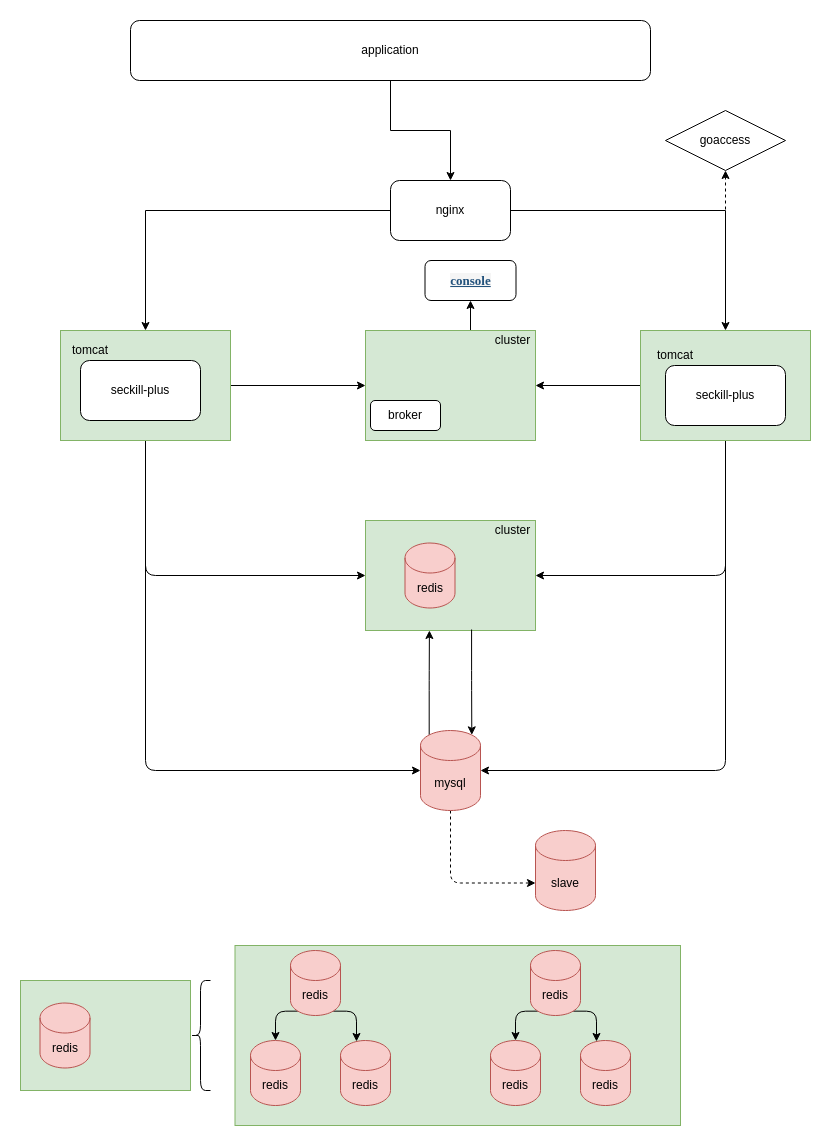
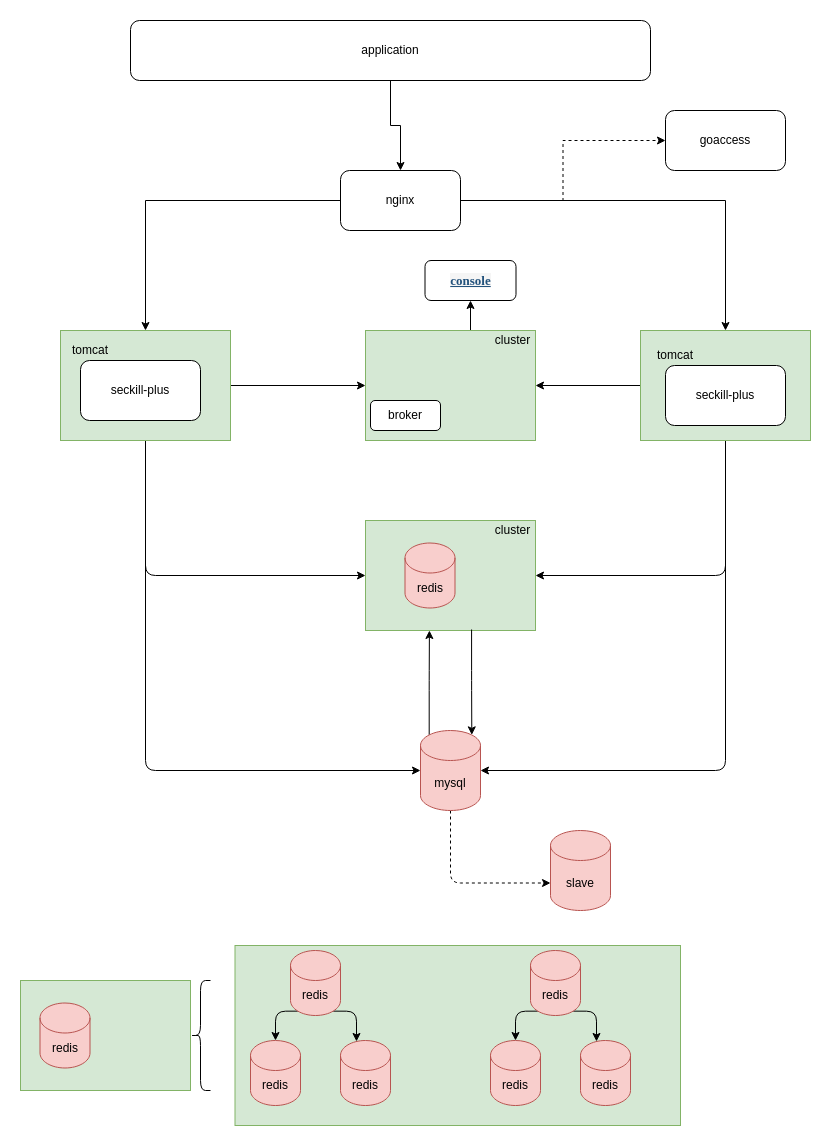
  <mxCell id="0" />
  <mxCell id="1" parent="0" />
  <mxCell id="2" value="" style="rounded=0;whiteSpace=wrap;html=1;fillColor=#d5e8d4;strokeColor=#82b366;" parent="1" vertex="1"><mxGeometry x="234.5" y="945" width="445.5" height="180" as="geometry" /></mxCell>
  <mxCell id="3" style="edgeStyle=orthogonalEdgeStyle;rounded=0;orthogonalLoop=1;jettySize=auto;html=1;exitX=0.5;exitY=0;exitDx=0;exitDy=0;entryX=0.5;entryY=1;entryDx=0;entryDy=0;" parent="1" source="4" target="26" edge="1"><mxGeometry relative="1" as="geometry" /></mxCell>
  <mxCell id="4" value="" style="rounded=0;whiteSpace=wrap;html=1;fillColor=#d5e8d4;strokeColor=#82b366;" parent="1" vertex="1"><mxGeometry x="365" y="330" width="170" height="110" as="geometry" /></mxCell>
  <mxCell id="5" style="edgeStyle=orthogonalEdgeStyle;rounded=0;orthogonalLoop=1;jettySize=auto;html=1;exitX=1;exitY=0.5;exitDx=0;exitDy=0;entryX=0;entryY=0.5;entryDx=0;entryDy=0;" parent="1" source="8" target="4" edge="1"><mxGeometry relative="1" as="geometry" /></mxCell>
  <mxCell id="6" style="edgeStyle=orthogonalEdgeStyle;rounded=1;orthogonalLoop=1;jettySize=auto;html=1;exitX=0.5;exitY=1;exitDx=0;exitDy=0;entryX=0;entryY=0.5;entryDx=0;entryDy=0;entryPerimeter=0;" parent="1" source="8" target="33" edge="1"><mxGeometry relative="1" as="geometry" /></mxCell>
  <mxCell id="7" style="edgeStyle=orthogonalEdgeStyle;rounded=1;orthogonalLoop=1;jettySize=auto;html=1;exitX=0.5;exitY=1;exitDx=0;exitDy=0;entryX=0;entryY=0.5;entryDx=0;entryDy=0;" parent="1" source="8" target="27" edge="1"><mxGeometry relative="1" as="geometry" /></mxCell>
  <mxCell id="8" value="" style="rounded=0;whiteSpace=wrap;html=1;fillColor=#d5e8d4;strokeColor=#82b366;" parent="1" vertex="1"><mxGeometry x="60" y="330" width="170" height="110" as="geometry" /></mxCell>
  <mxCell id="9" style="edgeStyle=orthogonalEdgeStyle;rounded=0;orthogonalLoop=1;jettySize=auto;html=1;exitX=0.5;exitY=1;exitDx=0;exitDy=0;" parent="1" source="10" target="14" edge="1"><mxGeometry relative="1" as="geometry" /></mxCell>
  <mxCell id="10" value="application" style="rounded=1;whiteSpace=wrap;html=1;" parent="1" vertex="1"><mxGeometry x="130" y="20" width="520" height="60" as="geometry" /></mxCell>
  <mxCell id="11" value="" style="edgeStyle=orthogonalEdgeStyle;rounded=0;orthogonalLoop=1;jettySize=auto;html=1;dashed=1;" parent="1" source="14" target="15" edge="1"><mxGeometry relative="1" as="geometry" /></mxCell>
  <mxCell id="12" style="edgeStyle=orthogonalEdgeStyle;rounded=0;orthogonalLoop=1;jettySize=auto;html=1;entryX=0.5;entryY=0;entryDx=0;entryDy=0;" parent="1" source="14" target="8" edge="1"><mxGeometry relative="1" as="geometry" /></mxCell>
  <mxCell id="13" style="edgeStyle=orthogonalEdgeStyle;rounded=0;orthogonalLoop=1;jettySize=auto;html=1;exitX=1;exitY=0.5;exitDx=0;exitDy=0;entryX=0.5;entryY=0;entryDx=0;entryDy=0;" parent="1" source="14" target="21" edge="1"><mxGeometry relative="1" as="geometry" /></mxCell>
- <mxCell id="14" value="nginx" style="rounded=1;whiteSpace=wrap;html=1;" parent="1" vertex="1"><mxGeometry x="390" y="180" width="120" height="60" as="geometry" /></mxCell>
- <mxCell id="15" value="goaccess" style="rhombus;whiteSpace=wrap;html=1;" parent="1" vertex="1"><mxGeometry x="665" y="110" width="120" height="60" as="geometry" /></mxCell>
+ <mxCell id="14" value="nginx" style="rounded=1;whiteSpace=wrap;html=1;" parent="1" vertex="1"><mxGeometry x="340" y="170" width="120" height="60" as="geometry" /></mxCell>
+ <mxCell id="15" value="goaccess" style="whiteSpace=wrap;html=1;rounded=1;" parent="1" vertex="1"><mxGeometry x="665" y="110" width="120" height="60" as="geometry" /></mxCell>
  <mxCell id="16" value="seckill-plus" style="rounded=1;whiteSpace=wrap;html=1;" parent="1" vertex="1"><mxGeometry x="80" y="360" width="120" height="60" as="geometry" /></mxCell>
  <mxCell id="17" value="tomcat" style="text;html=1;strokeColor=none;fillColor=none;align=center;verticalAlign=middle;whiteSpace=wrap;rounded=0;" parent="1" vertex="1"><mxGeometry x="70" y="340" width="40" height="20" as="geometry" /></mxCell>
  <mxCell id="18" style="edgeStyle=orthogonalEdgeStyle;rounded=0;orthogonalLoop=1;jettySize=auto;html=1;exitX=0;exitY=0.5;exitDx=0;exitDy=0;entryX=1;entryY=0.5;entryDx=0;entryDy=0;" parent="1" source="21" target="4" edge="1"><mxGeometry relative="1" as="geometry" /></mxCell>
  <mxCell id="19" style="edgeStyle=orthogonalEdgeStyle;rounded=1;orthogonalLoop=1;jettySize=auto;html=1;exitX=0.5;exitY=1;exitDx=0;exitDy=0;entryX=1;entryY=0.5;entryDx=0;entryDy=0;" parent="1" source="21" target="27" edge="1"><mxGeometry relative="1" as="geometry" /></mxCell>
  <mxCell id="20" style="edgeStyle=orthogonalEdgeStyle;rounded=1;orthogonalLoop=1;jettySize=auto;html=1;exitX=0.5;exitY=1;exitDx=0;exitDy=0;entryX=1;entryY=0.5;entryDx=0;entryDy=0;entryPerimeter=0;" parent="1" source="21" target="33" edge="1"><mxGeometry relative="1" as="geometry" /></mxCell>
  <mxCell id="21" value="" style="rounded=0;whiteSpace=wrap;html=1;fillColor=#d5e8d4;strokeColor=#82b366;" parent="1" vertex="1"><mxGeometry x="640" y="330" width="170" height="110" as="geometry" /></mxCell>
  <mxCell id="22" value="seckill-plus" style="rounded=1;whiteSpace=wrap;html=1;" parent="1" vertex="1"><mxGeometry x="665" y="365" width="120" height="60" as="geometry" /></mxCell>
  <mxCell id="23" value="tomcat" style="text;html=1;strokeColor=none;fillColor=none;align=center;verticalAlign=middle;whiteSpace=wrap;rounded=0;" parent="1" vertex="1"><mxGeometry x="655" y="345" width="40" height="20" as="geometry" /></mxCell>
  <mxCell id="24" value="cluster" style="text;html=1;strokeColor=none;fillColor=none;align=center;verticalAlign=middle;whiteSpace=wrap;rounded=0;" parent="1" vertex="1"><mxGeometry x="490" y="330" width="45" height="20" as="geometry" /></mxCell>
  <mxCell id="25" value="broker" style="rounded=1;whiteSpace=wrap;html=1;" parent="1" vertex="1"><mxGeometry x="370" y="400" width="70" height="30" as="geometry" /></mxCell>
  <mxCell id="26" value="&lt;a title=&quot;dev-rmqconsole&quot; class=&quot;ng-binding ng-scope&quot; href=&quot;http://101.132.45.28:9000/#/containers/6a19876e6a6150ef98e3a4e2c7f98ddf0d389a9210be89b289be32bb20b7504d&quot; style=&quot;box-sizing: border-box ; background-color: rgb(245 , 245 , 245) ; color: rgb(35 , 82 , 124) ; outline: 0px ; font-size: 13px ; font-family: &amp;#34;montserrat&amp;#34;&quot;&gt;&lt;b&gt;console&lt;/b&gt;&lt;/a&gt;" style="rounded=1;whiteSpace=wrap;html=1;" parent="1" vertex="1"><mxGeometry x="424.5" y="260" width="91" height="40" as="geometry" /></mxCell>
  <mxCell id="27" value="" style="rounded=0;whiteSpace=wrap;html=1;fillColor=#d5e8d4;strokeColor=#82b366;" parent="1" vertex="1"><mxGeometry x="365" y="520" width="170" height="110" as="geometry" /></mxCell>
  <mxCell id="28" value="cluster" style="text;html=1;strokeColor=none;fillColor=none;align=center;verticalAlign=middle;whiteSpace=wrap;rounded=0;" parent="1" vertex="1"><mxGeometry x="490" y="520" width="45" height="20" as="geometry" /></mxCell>
  <mxCell id="29" value="redis" style="shape=cylinder3;whiteSpace=wrap;html=1;boundedLbl=1;backgroundOutline=1;size=15;fillColor=#f8cecc;strokeColor=#b85450;" parent="1" vertex="1"><mxGeometry x="404.5" y="542.5" width="50" height="65" as="geometry" /></mxCell>
  <mxCell id="30" style="edgeStyle=orthogonalEdgeStyle;rounded=1;orthogonalLoop=1;jettySize=auto;html=1;exitX=0.145;exitY=0;exitDx=0;exitDy=4.35;exitPerimeter=0;entryX=0.376;entryY=1;entryDx=0;entryDy=0;entryPerimeter=0;" parent="1" source="33" target="27" edge="1"><mxGeometry relative="1" as="geometry" /></mxCell>
  <mxCell id="31" style="edgeStyle=orthogonalEdgeStyle;rounded=1;orthogonalLoop=1;jettySize=auto;html=1;exitX=0.624;exitY=0.991;exitDx=0;exitDy=0;exitPerimeter=0;entryX=0.855;entryY=0;entryDx=0;entryDy=4.35;entryPerimeter=0;" parent="1" source="27" target="33" edge="1"><mxGeometry relative="1" as="geometry" /></mxCell>
  <mxCell id="32" style="edgeStyle=orthogonalEdgeStyle;rounded=1;orthogonalLoop=1;jettySize=auto;html=1;exitX=0.5;exitY=1;exitDx=0;exitDy=0;exitPerimeter=0;entryX=0;entryY=0;entryDx=0;entryDy=52.5;entryPerimeter=0;dashed=1;" parent="1" source="33" target="34" edge="1"><mxGeometry relative="1" as="geometry" /></mxCell>
  <mxCell id="33" value="mysql" style="shape=cylinder3;whiteSpace=wrap;html=1;boundedLbl=1;backgroundOutline=1;size=15;fillColor=#f8cecc;strokeColor=#b85450;" parent="1" vertex="1"><mxGeometry x="420" y="730" width="60" height="80" as="geometry" /></mxCell>
- <mxCell id="34" value="slave" style="shape=cylinder3;whiteSpace=wrap;html=1;boundedLbl=1;backgroundOutline=1;size=15;fillColor=#f8cecc;strokeColor=#b85450;" parent="1" vertex="1"><mxGeometry x="535" y="830" width="60" height="80" as="geometry" /></mxCell>
+ <mxCell id="34" value="slave" style="shape=cylinder3;whiteSpace=wrap;html=1;boundedLbl=1;backgroundOutline=1;size=15;fillColor=#f8cecc;strokeColor=#b85450;" parent="1" vertex="1"><mxGeometry x="550" y="830" width="60" height="80" as="geometry" /></mxCell>
  <mxCell id="35" value="" style="rounded=0;whiteSpace=wrap;html=1;fillColor=#d5e8d4;strokeColor=#82b366;" parent="1" vertex="1"><mxGeometry x="20" y="980" width="170" height="110" as="geometry" /></mxCell>
  <mxCell id="36" value="redis" style="shape=cylinder3;whiteSpace=wrap;html=1;boundedLbl=1;backgroundOutline=1;size=15;fillColor=#f8cecc;strokeColor=#b85450;" parent="1" vertex="1"><mxGeometry x="39.5" y="1002.5" width="50" height="65" as="geometry" /></mxCell>
  <mxCell id="37" value="" style="shape=curlyBracket;whiteSpace=wrap;html=1;rounded=1;" parent="1" vertex="1"><mxGeometry x="190" y="980" width="20" height="110" as="geometry" /></mxCell>
  <mxCell id="38" style="edgeStyle=orthogonalEdgeStyle;rounded=1;orthogonalLoop=1;jettySize=auto;html=1;exitX=0.145;exitY=1;exitDx=0;exitDy=-4.35;exitPerimeter=0;entryX=0.5;entryY=0;entryDx=0;entryDy=0;entryPerimeter=0;" parent="1" source="40" target="41" edge="1"><mxGeometry relative="1" as="geometry" /></mxCell>
  <mxCell id="39" style="edgeStyle=orthogonalEdgeStyle;rounded=1;orthogonalLoop=1;jettySize=auto;html=1;exitX=0.855;exitY=1;exitDx=0;exitDy=-4.35;exitPerimeter=0;entryX=0.32;entryY=0.015;entryDx=0;entryDy=0;entryPerimeter=0;" parent="1" source="40" target="42" edge="1"><mxGeometry relative="1" as="geometry" /></mxCell>
  <mxCell id="40" value="redis" style="shape=cylinder3;whiteSpace=wrap;html=1;boundedLbl=1;backgroundOutline=1;size=15;fillColor=#f8cecc;strokeColor=#b85450;" parent="1" vertex="1"><mxGeometry x="290" y="950" width="50" height="65" as="geometry" /></mxCell>
  <mxCell id="41" value="redis" style="shape=cylinder3;whiteSpace=wrap;html=1;boundedLbl=1;backgroundOutline=1;size=15;fillColor=#f8cecc;strokeColor=#b85450;" parent="1" vertex="1"><mxGeometry x="250" y="1040" width="50" height="65" as="geometry" /></mxCell>
  <mxCell id="42" value="redis" style="shape=cylinder3;whiteSpace=wrap;html=1;boundedLbl=1;backgroundOutline=1;size=15;fillColor=#f8cecc;strokeColor=#b85450;" parent="1" vertex="1"><mxGeometry x="340" y="1040" width="50" height="65" as="geometry" /></mxCell>
  <mxCell id="43" style="edgeStyle=orthogonalEdgeStyle;rounded=1;orthogonalLoop=1;jettySize=auto;html=1;exitX=0.145;exitY=1;exitDx=0;exitDy=-4.35;exitPerimeter=0;entryX=0.5;entryY=0;entryDx=0;entryDy=0;entryPerimeter=0;" parent="1" source="45" target="46" edge="1"><mxGeometry relative="1" as="geometry" /></mxCell>
  <mxCell id="44" style="edgeStyle=orthogonalEdgeStyle;rounded=1;orthogonalLoop=1;jettySize=auto;html=1;exitX=0.855;exitY=1;exitDx=0;exitDy=-4.35;exitPerimeter=0;entryX=0.32;entryY=0.015;entryDx=0;entryDy=0;entryPerimeter=0;" parent="1" source="45" target="47" edge="1"><mxGeometry relative="1" as="geometry" /></mxCell>
  <mxCell id="45" value="redis" style="shape=cylinder3;whiteSpace=wrap;html=1;boundedLbl=1;backgroundOutline=1;size=15;fillColor=#f8cecc;strokeColor=#b85450;" parent="1" vertex="1"><mxGeometry x="530" y="950" width="50" height="65" as="geometry" /></mxCell>
  <mxCell id="46" value="redis" style="shape=cylinder3;whiteSpace=wrap;html=1;boundedLbl=1;backgroundOutline=1;size=15;fillColor=#f8cecc;strokeColor=#b85450;" parent="1" vertex="1"><mxGeometry x="490" y="1040" width="50" height="65" as="geometry" /></mxCell>
  <mxCell id="47" value="redis" style="shape=cylinder3;whiteSpace=wrap;html=1;boundedLbl=1;backgroundOutline=1;size=15;fillColor=#f8cecc;strokeColor=#b85450;" parent="1" vertex="1"><mxGeometry x="580" y="1040" width="50" height="65" as="geometry" /></mxCell>
